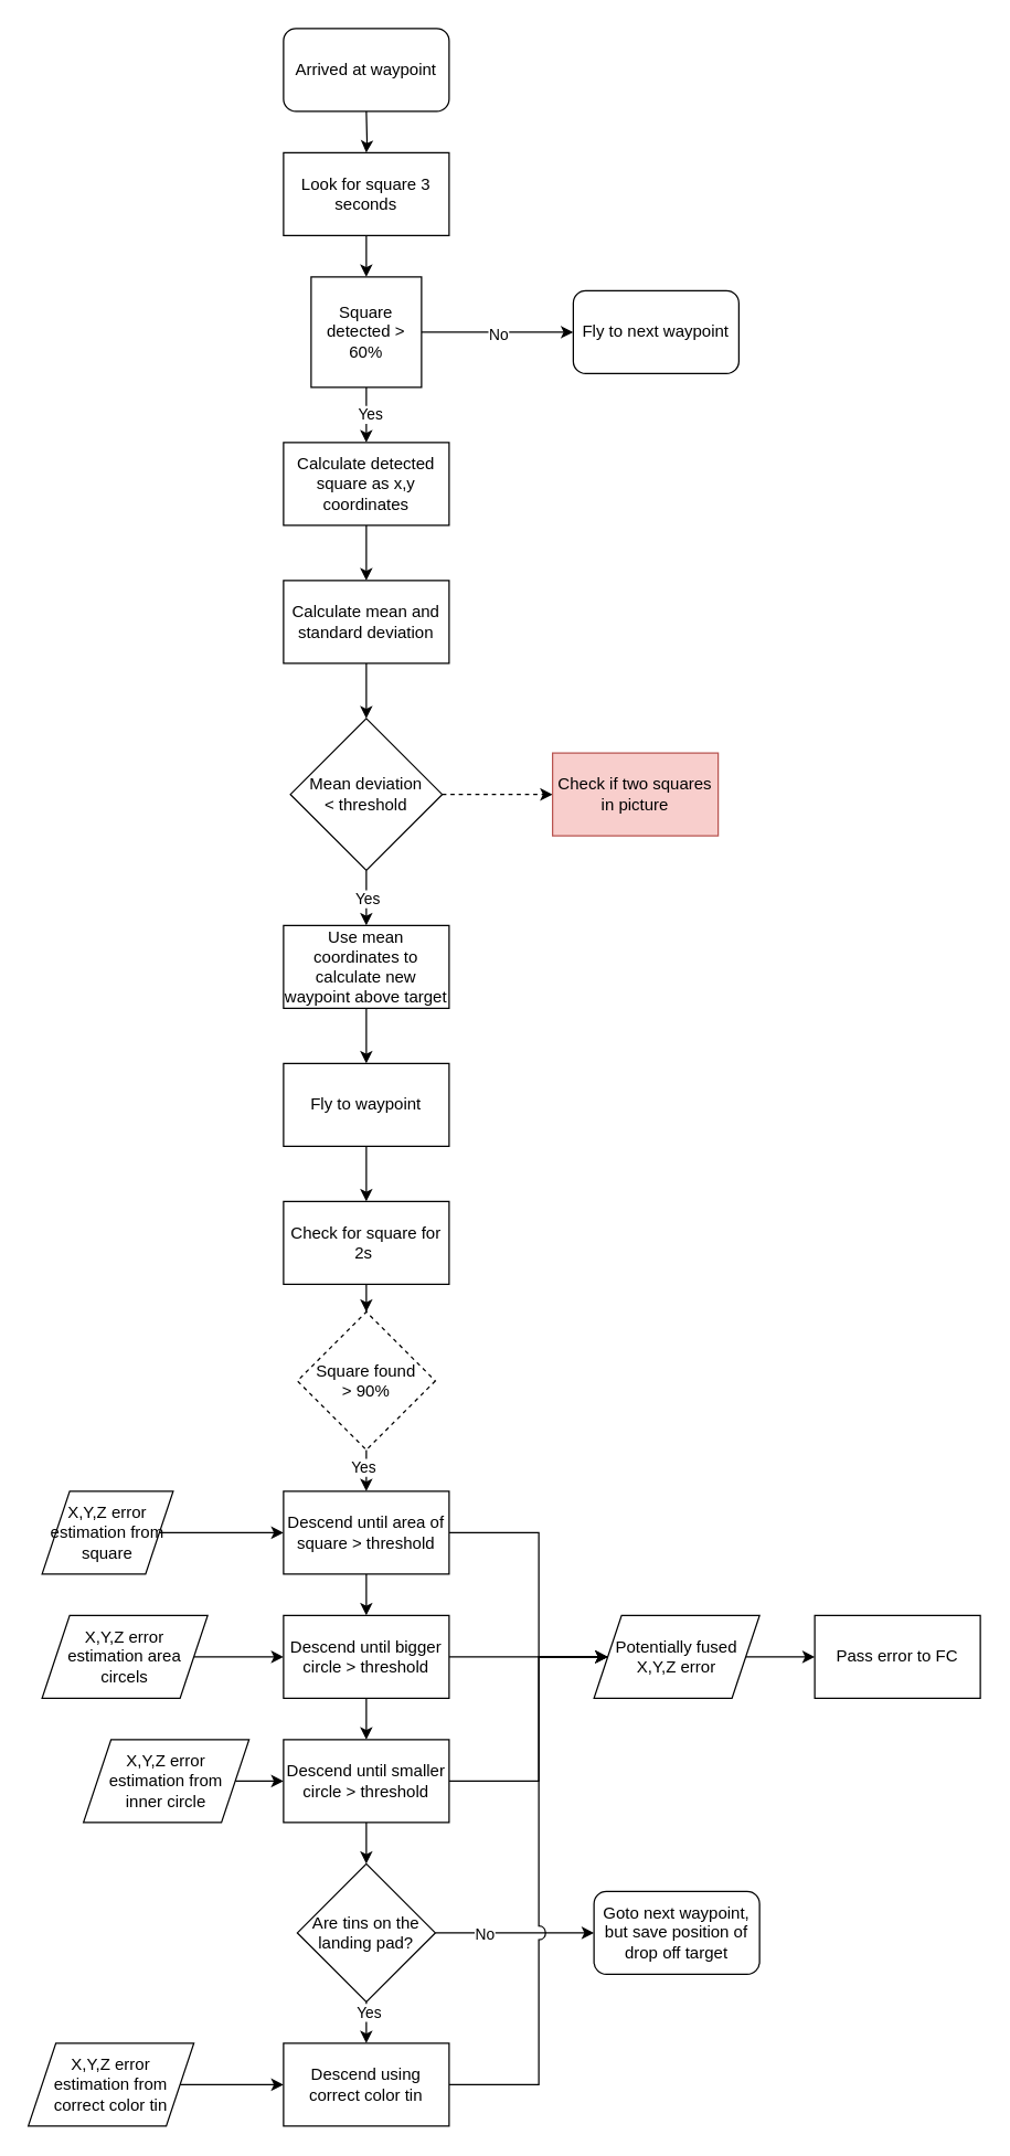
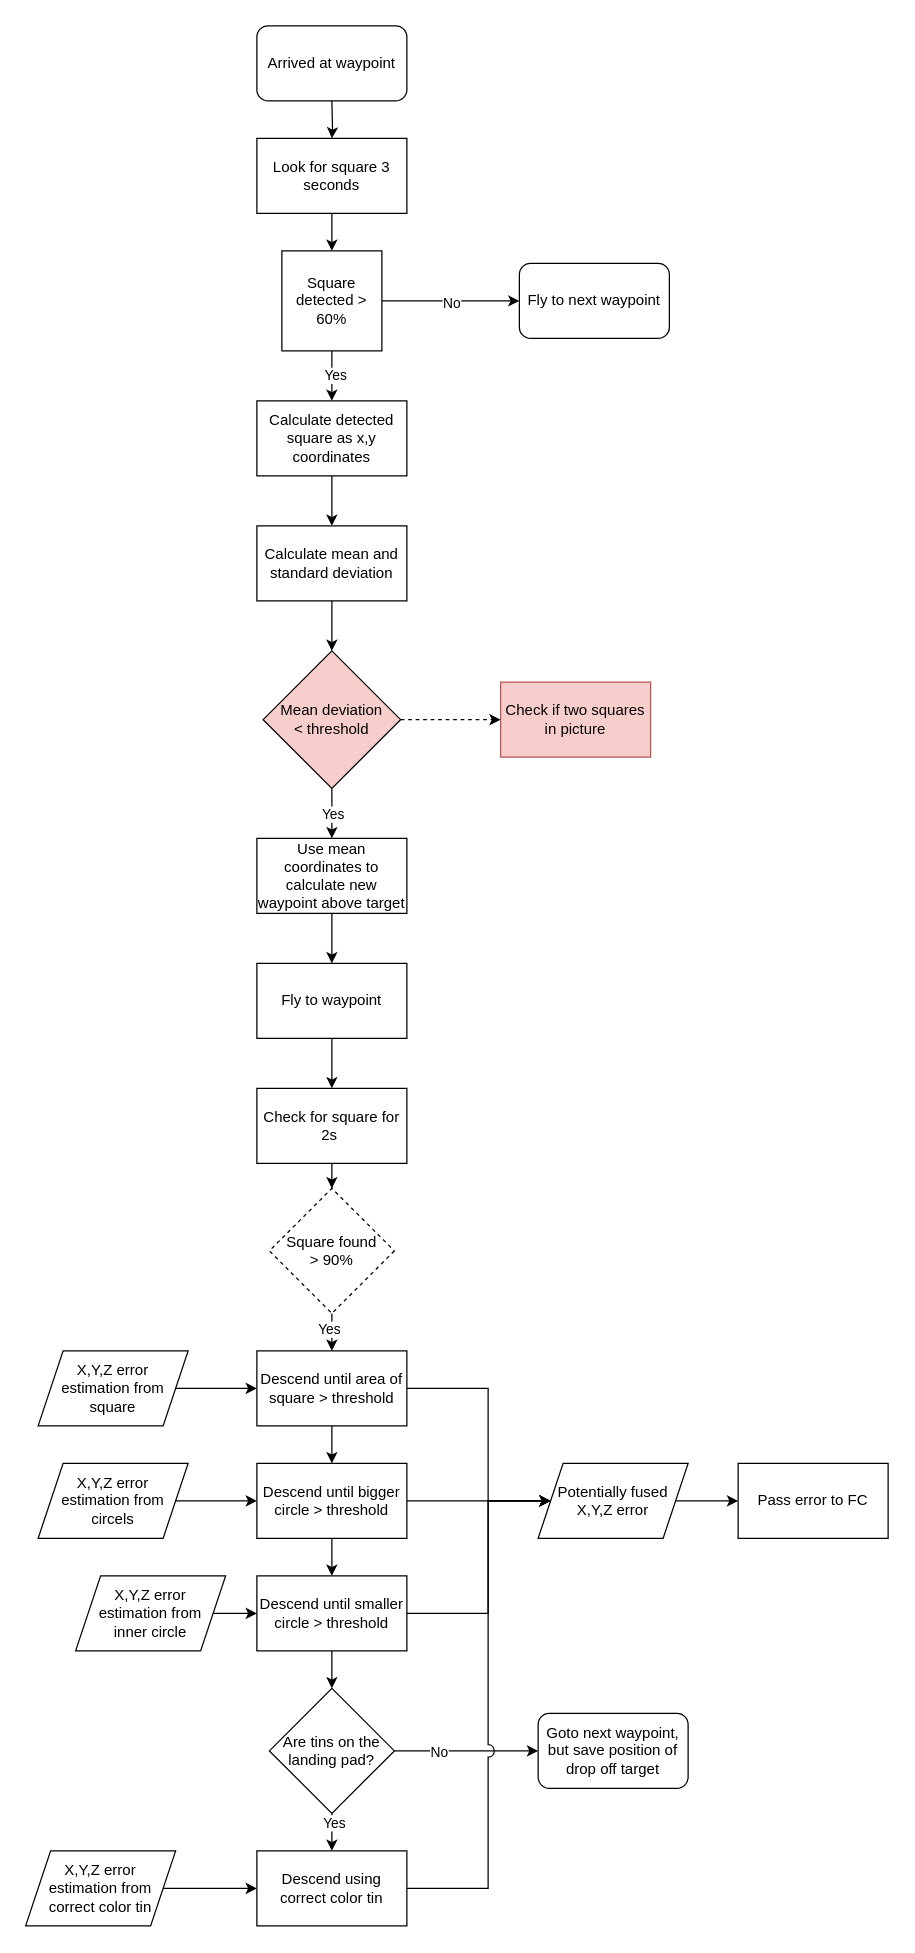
  <mxCell id="0" />
  <mxCell id="1" parent="0" />
  <mxCell id="2" value="" style="edgeStyle=orthogonalEdgeStyle;rounded=0;orthogonalLoop=1;jettySize=auto;html=1;" parent="1" target="5" edge="1"><mxGeometry relative="1" as="geometry"><mxPoint x="265" y="80" as="sourcePoint" /></mxGeometry></mxCell>
  <mxCell id="3" value="Arrived at waypoint" style="rounded=1;whiteSpace=wrap;html=1;" parent="1" vertex="1"><mxGeometry x="205" y="20" width="120" height="60" as="geometry" /></mxCell>
  <mxCell id="4" value="" style="edgeStyle=orthogonalEdgeStyle;rounded=0;orthogonalLoop=1;jettySize=auto;html=1;" parent="1" source="5" target="12" edge="1"><mxGeometry relative="1" as="geometry" /></mxCell>
  <mxCell id="5" value="Look for square 3 seconds" style="rounded=0;whiteSpace=wrap;html=1;" parent="1" vertex="1"><mxGeometry x="205" y="110" width="120" height="60" as="geometry" /></mxCell>
  <mxCell id="6" value="" style="edgeStyle=orthogonalEdgeStyle;rounded=0;orthogonalLoop=1;jettySize=auto;html=1;" parent="1" source="7" target="24" edge="1"><mxGeometry relative="1" as="geometry" /></mxCell>
  <mxCell id="7" value="Use mean coordinates to calculate new waypoint above target" style="rounded=0;whiteSpace=wrap;html=1;" parent="1" vertex="1"><mxGeometry x="205" y="670" width="120" height="60" as="geometry" /></mxCell>
  <mxCell id="8" value="" style="edgeStyle=orthogonalEdgeStyle;rounded=0;orthogonalLoop=1;jettySize=auto;html=1;" parent="1" source="12" target="14" edge="1"><mxGeometry relative="1" as="geometry" /></mxCell>
  <mxCell id="9" value="Yes" style="edgeLabel;html=1;align=center;verticalAlign=middle;resizable=0;points=[];" parent="8" vertex="1" connectable="0"><mxGeometry x="-0.05" y="2" relative="1" as="geometry"><mxPoint as="offset" /></mxGeometry></mxCell>
  <mxCell id="10" value="" style="edgeStyle=orthogonalEdgeStyle;rounded=0;orthogonalLoop=1;jettySize=auto;html=1;" parent="1" source="12" target="22" edge="1"><mxGeometry relative="1" as="geometry" /></mxCell>
  <mxCell id="11" value="No" style="edgeLabel;html=1;align=center;verticalAlign=middle;resizable=0;points=[];" parent="10" vertex="1" connectable="0"><mxGeometry y="-1" relative="1" as="geometry"><mxPoint as="offset" /></mxGeometry></mxCell>
  <mxCell id="12" value="Square detected &amp;gt; 60%" style="whiteSpace=wrap;html=1;rounded=0;" parent="1" vertex="1"><mxGeometry x="225" y="200" width="80" height="80" as="geometry" /></mxCell>
  <mxCell id="13" value="" style="edgeStyle=orthogonalEdgeStyle;rounded=0;orthogonalLoop=1;jettySize=auto;html=1;" parent="1" source="14" target="16" edge="1"><mxGeometry relative="1" as="geometry" /></mxCell>
  <mxCell id="14" value="Calculate detected square as x,y coordinates" style="rounded=0;whiteSpace=wrap;html=1;" parent="1" vertex="1"><mxGeometry x="205" y="320" width="120" height="60" as="geometry" /></mxCell>
  <mxCell id="15" value="" style="edgeStyle=orthogonalEdgeStyle;rounded=0;orthogonalLoop=1;jettySize=auto;html=1;" parent="1" source="16" edge="1"><mxGeometry relative="1" as="geometry"><mxPoint x="265" y="520" as="targetPoint" /></mxGeometry></mxCell>
  <mxCell id="16" value="Calculate mean and standard deviation" style="rounded=0;whiteSpace=wrap;html=1;" parent="1" vertex="1"><mxGeometry x="205" y="420" width="120" height="60" as="geometry" /></mxCell>
  <mxCell id="17" value="" style="edgeStyle=orthogonalEdgeStyle;rounded=0;orthogonalLoop=1;jettySize=auto;html=1;" parent="1" source="20" target="7" edge="1"><mxGeometry relative="1" as="geometry" /></mxCell>
  <mxCell id="18" value="Yes" style="edgeLabel;html=1;align=center;verticalAlign=middle;resizable=0;points=[];" parent="17" vertex="1" connectable="0"><mxGeometry x="0.4" y="3" relative="1" as="geometry"><mxPoint x="-3" y="-8" as="offset" /></mxGeometry></mxCell>
  <mxCell id="19" value="" style="edgeStyle=orthogonalEdgeStyle;rounded=0;orthogonalLoop=1;jettySize=auto;html=1;dashed=1;" parent="1" source="20" target="21" edge="1"><mxGeometry relative="1" as="geometry" /></mxCell>
- <mxCell id="20" value="Mean deviation &lt;br&gt;&amp;lt; threshold" style="rhombus;whiteSpace=wrap;html=1;" parent="1" vertex="1"><mxGeometry x="210" y="520" width="110" height="110" as="geometry" /></mxCell>
+ <mxCell id="20" value="Mean deviation &lt;br&gt;&amp;lt; threshold" style="rhombus;whiteSpace=wrap;html=1;fillColor=#f8cecc;" parent="1" vertex="1"><mxGeometry x="210" y="520" width="110" height="110" as="geometry" /></mxCell>
  <mxCell id="21" value="Check if two squares in picture" style="rounded=0;whiteSpace=wrap;html=1;fillColor=#f8cecc;strokeColor=#b85450;" parent="1" vertex="1"><mxGeometry x="400" y="545" width="120" height="60" as="geometry" /></mxCell>
  <mxCell id="22" value="Fly to next waypoint" style="rounded=1;whiteSpace=wrap;html=1;" parent="1" vertex="1"><mxGeometry x="415" y="210" width="120" height="60" as="geometry" /></mxCell>
  <mxCell id="23" value="" style="edgeStyle=orthogonalEdgeStyle;rounded=0;orthogonalLoop=1;jettySize=auto;html=1;" parent="1" source="24" target="26" edge="1"><mxGeometry relative="1" as="geometry" /></mxCell>
  <mxCell id="24" value="Fly to waypoint" style="rounded=0;whiteSpace=wrap;html=1;" parent="1" vertex="1"><mxGeometry x="205" y="770" width="120" height="60" as="geometry" /></mxCell>
  <mxCell id="25" value="" style="edgeStyle=orthogonalEdgeStyle;rounded=0;orthogonalLoop=1;jettySize=auto;html=1;" parent="1" source="26" target="29" edge="1"><mxGeometry relative="1" as="geometry" /></mxCell>
  <mxCell id="26" value="Check for square for 2s&amp;nbsp;" style="rounded=0;whiteSpace=wrap;html=1;" parent="1" vertex="1"><mxGeometry x="205" y="870" width="120" height="60" as="geometry" /></mxCell>
  <mxCell id="27" value="" style="edgeStyle=orthogonalEdgeStyle;rounded=0;orthogonalLoop=1;jettySize=auto;html=1;" parent="1" source="29" target="32" edge="1"><mxGeometry relative="1" as="geometry" /></mxCell>
  <mxCell id="28" value="Yes" style="edgeLabel;html=1;align=center;verticalAlign=middle;resizable=0;points=[];" parent="27" vertex="1" connectable="0"><mxGeometry x="-0.52" y="-3" relative="1" as="geometry"><mxPoint as="offset" /></mxGeometry></mxCell>
  <mxCell id="29" value="Square found &lt;br&gt;&amp;gt; 90%" style="rhombus;whiteSpace=wrap;html=1;direction=south;dashed=1;" parent="1" vertex="1"><mxGeometry x="215" y="950" width="100" height="100" as="geometry" /></mxCell>
  <mxCell id="30" value="" style="edgeStyle=orthogonalEdgeStyle;rounded=0;orthogonalLoop=1;jettySize=auto;html=1;" parent="1" source="32" target="37" edge="1"><mxGeometry relative="1" as="geometry" /></mxCell>
  <mxCell id="31" style="edgeStyle=orthogonalEdgeStyle;rounded=0;orthogonalLoop=1;jettySize=auto;html=1;entryX=0;entryY=0.5;entryDx=0;entryDy=0;" parent="1" source="32" target="57" edge="1"><mxGeometry relative="1" as="geometry"><Array as="points"><mxPoint x="390" y="1110" /><mxPoint x="390" y="1200" /></Array></mxGeometry></mxCell>
  <mxCell id="32" value="Descend until area of square &amp;gt; threshold" style="rounded=0;whiteSpace=wrap;html=1;" parent="1" vertex="1"><mxGeometry x="205" y="1080" width="120" height="60" as="geometry" /></mxCell>
  <mxCell id="33" value="" style="edgeStyle=orthogonalEdgeStyle;rounded=0;orthogonalLoop=1;jettySize=auto;html=1;" parent="1" source="34" target="32" edge="1"><mxGeometry relative="1" as="geometry" /></mxCell>
- <mxCell id="34" value="X,Y,Z error &lt;br&gt;estimation from square" style="shape=parallelogram;perimeter=parallelogramPerimeter;whiteSpace=wrap;html=1;fixedSize=1;" parent="1" vertex="1"><mxGeometry x="30" y="1080" width="95" height="60" as="geometry" /></mxCell>
+ <mxCell id="34" value="X,Y,Z error &lt;br&gt;estimation from square" style="shape=parallelogram;perimeter=parallelogramPerimeter;whiteSpace=wrap;html=1;fixedSize=1;" parent="1" vertex="1"><mxGeometry x="30" y="1080" width="120" height="60" as="geometry" /></mxCell>
  <mxCell id="35" value="" style="edgeStyle=orthogonalEdgeStyle;rounded=0;orthogonalLoop=1;jettySize=auto;html=1;" parent="1" source="37" target="42" edge="1"><mxGeometry relative="1" as="geometry" /></mxCell>
  <mxCell id="36" value="" style="edgeStyle=orthogonalEdgeStyle;rounded=0;orthogonalLoop=1;jettySize=auto;html=1;" parent="1" source="37" target="57" edge="1"><mxGeometry relative="1" as="geometry" /></mxCell>
  <mxCell id="37" value="Descend until bigger circle &amp;gt; threshold" style="rounded=0;whiteSpace=wrap;html=1;" parent="1" vertex="1"><mxGeometry x="205" y="1170" width="120" height="60" as="geometry" /></mxCell>
  <mxCell id="38" value="" style="edgeStyle=orthogonalEdgeStyle;rounded=0;orthogonalLoop=1;jettySize=auto;html=1;" parent="1" source="39" target="37" edge="1"><mxGeometry relative="1" as="geometry" /></mxCell>
- <mxCell id="39" value="X,Y,Z error &lt;br&gt;estimation area circels" style="shape=parallelogram;perimeter=parallelogramPerimeter;whiteSpace=wrap;html=1;fixedSize=1;" parent="1" vertex="1"><mxGeometry x="30" y="1170" width="120" height="60" as="geometry" /></mxCell>
+ <mxCell id="39" value="X,Y,Z error &lt;br&gt;estimation from circels" style="shape=parallelogram;perimeter=parallelogramPerimeter;whiteSpace=wrap;html=1;fixedSize=1;" parent="1" vertex="1"><mxGeometry x="30" y="1170" width="120" height="60" as="geometry" /></mxCell>
  <mxCell id="40" value="" style="edgeStyle=orthogonalEdgeStyle;rounded=0;orthogonalLoop=1;jettySize=auto;html=1;" parent="1" source="42" target="49" edge="1"><mxGeometry relative="1" as="geometry" /></mxCell>
  <mxCell id="41" style="edgeStyle=orthogonalEdgeStyle;rounded=0;orthogonalLoop=1;jettySize=auto;html=1;entryX=0;entryY=0.5;entryDx=0;entryDy=0;" parent="1" source="42" target="57" edge="1"><mxGeometry relative="1" as="geometry"><Array as="points"><mxPoint x="390" y="1290" /><mxPoint x="390" y="1200" /></Array></mxGeometry></mxCell>
  <mxCell id="42" value="Descend until smaller circle &amp;gt; threshold" style="rounded=0;whiteSpace=wrap;html=1;" parent="1" vertex="1"><mxGeometry x="205" y="1260" width="120" height="60" as="geometry" /></mxCell>
  <mxCell id="43" value="" style="edgeStyle=orthogonalEdgeStyle;rounded=0;orthogonalLoop=1;jettySize=auto;html=1;" parent="1" source="44" target="42" edge="1"><mxGeometry relative="1" as="geometry" /></mxCell>
  <mxCell id="44" value="X,Y,Z error &lt;br&gt;estimation from &lt;br&gt;inner circle" style="shape=parallelogram;perimeter=parallelogramPerimeter;whiteSpace=wrap;html=1;fixedSize=1;" parent="1" vertex="1"><mxGeometry x="60" y="1260" width="120" height="60" as="geometry" /></mxCell>
  <mxCell id="45" value="" style="edgeStyle=orthogonalEdgeStyle;rounded=0;orthogonalLoop=1;jettySize=auto;html=1;jumpStyle=arc;jumpSize=6;" parent="1" source="49" target="50" edge="1"><mxGeometry relative="1" as="geometry" /></mxCell>
  <mxCell id="46" value="No" style="edgeLabel;html=1;align=center;verticalAlign=middle;resizable=0;points=[];" parent="45" vertex="1" connectable="0"><mxGeometry x="0.018" y="-1" relative="1" as="geometry"><mxPoint x="-24" y="-1" as="offset" /></mxGeometry></mxCell>
  <mxCell id="47" value="" style="edgeStyle=orthogonalEdgeStyle;rounded=0;orthogonalLoop=1;jettySize=auto;html=1;" parent="1" source="49" target="52" edge="1"><mxGeometry relative="1" as="geometry" /></mxCell>
  <mxCell id="48" value="Yes" style="edgeLabel;html=1;align=center;verticalAlign=middle;resizable=0;points=[];" parent="47" vertex="1" connectable="0"><mxGeometry x="-0.72" y="1" relative="1" as="geometry"><mxPoint as="offset" /></mxGeometry></mxCell>
  <mxCell id="49" value="Are tins on the landing pad?" style="rhombus;whiteSpace=wrap;html=1;" parent="1" vertex="1"><mxGeometry x="215" y="1350" width="100" height="100" as="geometry" /></mxCell>
  <mxCell id="50" value="Goto next waypoint, but save position of drop off target" style="rounded=1;whiteSpace=wrap;html=1;" parent="1" vertex="1"><mxGeometry x="430" y="1370" width="120" height="60" as="geometry" /></mxCell>
  <mxCell id="51" style="edgeStyle=orthogonalEdgeStyle;rounded=0;orthogonalLoop=1;jettySize=auto;html=1;entryX=0;entryY=0.5;entryDx=0;entryDy=0;jumpStyle=arc;jumpSize=10;" parent="1" source="52" target="57" edge="1"><mxGeometry relative="1" as="geometry"><Array as="points"><mxPoint x="390" y="1510" /><mxPoint x="390" y="1200" /></Array></mxGeometry></mxCell>
  <mxCell id="52" value="Descend using correct color tin" style="rounded=0;whiteSpace=wrap;html=1;" parent="1" vertex="1"><mxGeometry x="205" y="1480" width="120" height="60" as="geometry" /></mxCell>
  <mxCell id="53" value="" style="edgeStyle=orthogonalEdgeStyle;rounded=0;orthogonalLoop=1;jettySize=auto;html=1;" parent="1" source="54" target="52" edge="1"><mxGeometry relative="1" as="geometry" /></mxCell>
  <mxCell id="54" value="X,Y,Z error &lt;br&gt;estimation from &lt;br&gt;correct color tin" style="shape=parallelogram;perimeter=parallelogramPerimeter;whiteSpace=wrap;html=1;fixedSize=1;" parent="1" vertex="1"><mxGeometry x="20" y="1480" width="120" height="60" as="geometry" /></mxCell>
  <mxCell id="55" value="Pass error to FC" style="rounded=0;whiteSpace=wrap;html=1;" parent="1" vertex="1"><mxGeometry x="590" y="1170" width="120" height="60" as="geometry" /></mxCell>
  <mxCell id="56" value="" style="edgeStyle=orthogonalEdgeStyle;rounded=0;orthogonalLoop=1;jettySize=auto;html=1;" parent="1" source="57" target="55" edge="1"><mxGeometry relative="1" as="geometry" /></mxCell>
  <mxCell id="57" value="Potentially fused X,Y,Z error" style="shape=parallelogram;perimeter=parallelogramPerimeter;whiteSpace=wrap;html=1;fixedSize=1;" parent="1" vertex="1"><mxGeometry x="430" y="1170" width="120" height="60" as="geometry" /></mxCell>
